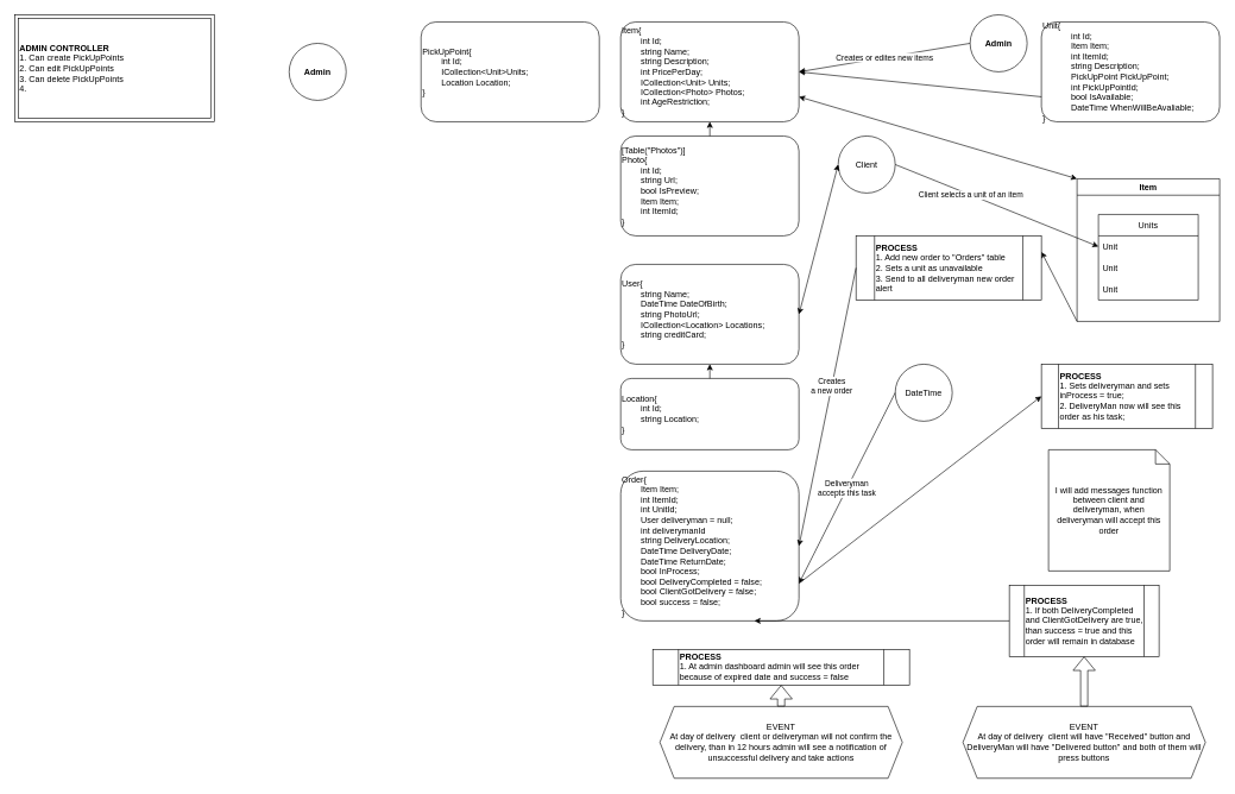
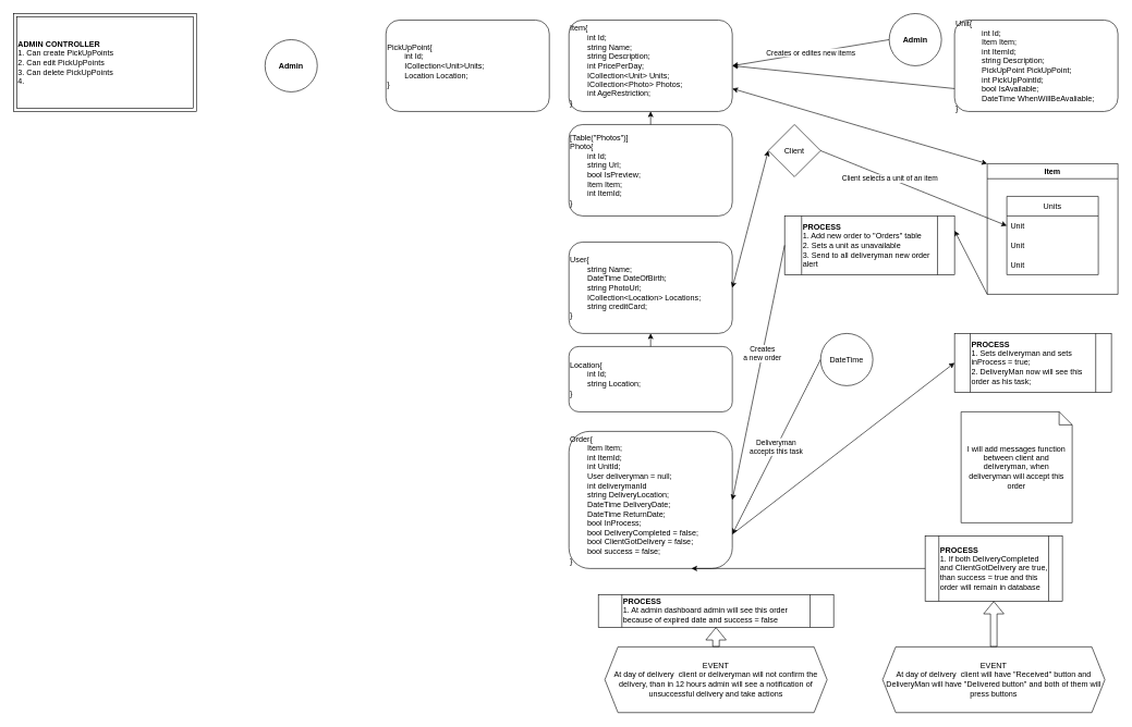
  <mxCell id="0" />
  <mxCell id="1" parent="0" />
  <mxCell id="2" value="Admin" style="ellipse;whiteSpace=wrap;html=1;aspect=fixed;fontStyle=1" parent="1" vertex="1"><mxGeometry x="1360" width="80" height="80" as="geometry" y="20" /></mxCell>
- <mxCell id="3" value="Client" style="ellipse;whiteSpace=wrap;html=1;aspect=fixed;" parent="1" vertex="1"><mxGeometry x="1175" y="190" width="80" height="80" as="geometry" /></mxCell>
+ <mxCell id="3" value="Client" style="rhombus;whiteSpace=wrap;html=1;aspect=fixed;" parent="1" vertex="1"><mxGeometry x="1175" y="190" width="80" height="80" as="geometry" /></mxCell>
  <mxCell id="4" value="DateTime" style="ellipse;whiteSpace=wrap;html=1;aspect=fixed;" parent="1" vertex="1"><mxGeometry x="1255" y="510" width="80" height="80" as="geometry" /></mxCell>
  <mxCell id="5" value="Item" style="swimlane;" parent="1" vertex="1"><mxGeometry x="1510" y="250" width="200" height="200" as="geometry" /></mxCell>
  <mxCell id="6" value="Units" style="swimlane;fontStyle=0;childLayout=stackLayout;horizontal=1;startSize=30;horizontalStack=0;resizeParent=1;resizeParentMax=0;resizeLast=0;collapsible=1;marginBottom=0;" parent="5" vertex="1"><mxGeometry x="30" y="50" width="140" height="120" as="geometry" /></mxCell>
  <mxCell id="7" value="Unit" style="text;strokeColor=none;fillColor=none;align=left;verticalAlign=middle;spacingLeft=4;spacingRight=4;overflow=hidden;points=[[0,0.5],[1,0.5]];portConstraint=eastwest;rotatable=0;" parent="6" vertex="1"><mxGeometry y="30" width="140" height="30" as="geometry" /></mxCell>
  <mxCell id="8" value="Unit" style="text;strokeColor=none;fillColor=none;align=left;verticalAlign=middle;spacingLeft=4;spacingRight=4;overflow=hidden;points=[[0,0.5],[1,0.5]];portConstraint=eastwest;rotatable=0;" parent="6" vertex="1"><mxGeometry y="60" width="140" height="30" as="geometry" /></mxCell>
  <mxCell id="9" value="Unit" style="text;strokeColor=none;fillColor=none;align=left;verticalAlign=middle;spacingLeft=4;spacingRight=4;overflow=hidden;points=[[0,0.5],[1,0.5]];portConstraint=eastwest;rotatable=0;" parent="6" vertex="1"><mxGeometry y="90" width="140" height="30" as="geometry" /></mxCell>
  <mxCell id="10" value="Item{&lt;br&gt;&lt;span style=&quot;white-space: pre&quot;&gt;&#09;&lt;/span&gt;int Id;&lt;br&gt;&lt;span style=&quot;white-space: pre&quot;&gt;&#09;&lt;/span&gt;string Name;&lt;br&gt;&lt;span style=&quot;white-space: pre&quot;&gt;&#09;&lt;/span&gt;string Description;&lt;br&gt;&lt;span style=&quot;white-space: pre&quot;&gt;&#09;&lt;/span&gt;int PricePerDay;&lt;br&gt;&lt;div&gt;&lt;span style=&quot;white-space: pre&quot;&gt;&#09;&lt;/span&gt;ICollection&amp;lt;Unit&amp;gt; Units;&lt;br&gt;&lt;/div&gt;&lt;div&gt;&lt;span style=&quot;white-space: pre&quot;&gt;&#09;&lt;/span&gt;ICollection&amp;lt;Photo&amp;gt; Photos;&lt;br&gt;&lt;/div&gt;&lt;div&gt;&lt;span style=&quot;white-space: pre&quot;&gt;&#09;&lt;/span&gt;int AgeRestriction;&lt;br&gt;&lt;/div&gt;&lt;div&gt;}&lt;/div&gt;" style="rounded=1;whiteSpace=wrap;html=1;align=left;" parent="1" vertex="1"><mxGeometry y="30" width="250" height="140" as="geometry" x="870" /></mxCell>
  <mxCell id="11" value="Unit{&lt;br&gt;&lt;blockquote style=&quot;margin: 0 0 0 40px ; border: none ; padding: 0px&quot;&gt;&lt;span&gt;int Id;&lt;/span&gt;&lt;span&gt;&lt;br&gt;&lt;/span&gt;&lt;span&gt;Item Item;&lt;/span&gt;&lt;/blockquote&gt;&lt;blockquote style=&quot;margin: 0 0 0 40px ; border: none ; padding: 0px&quot;&gt;int ItemId;&lt;/blockquote&gt;&lt;blockquote style=&quot;margin: 0 0 0 40px ; border: none ; padding: 0px&quot;&gt;&lt;span&gt;string Description;&lt;/span&gt;&lt;/blockquote&gt;&lt;blockquote style=&quot;margin: 0 0 0 40px ; border: none ; padding: 0px&quot;&gt;&lt;span&gt;PickUpPoint PickUpPoint;&lt;/span&gt;&lt;/blockquote&gt;&lt;blockquote style=&quot;margin: 0 0 0 40px ; border: none ; padding: 0px&quot;&gt;&lt;span&gt;int PickUpPointId;&amp;nbsp;&lt;br&gt;&lt;/span&gt;&lt;span&gt;bool IsAvailable;&lt;br&gt;&lt;/span&gt;DateTime WhenWillBeAvaliable;&lt;/blockquote&gt;&lt;div&gt;}&lt;/div&gt;" style="rounded=1;whiteSpace=wrap;html=1;align=left;" parent="1" vertex="1"><mxGeometry x="1460" y="30" width="250" height="140" as="geometry" /></mxCell>
  <mxCell id="12" value="User{&lt;br&gt;&lt;span style=&quot;white-space: pre&quot;&gt;&#09;&lt;/span&gt;string Name;&lt;br&gt;&lt;span style=&quot;white-space: pre&quot;&gt;&#09;&lt;/span&gt;DateTime DateOfBirth;&lt;br&gt;&lt;span style=&quot;white-space: pre&quot;&gt;&lt;span style=&quot;white-space: pre&quot;&gt;&#09;&lt;/span&gt;string PhotoUrl;&lt;br&gt;&lt;span style=&quot;white-space: pre&quot;&gt;&#09;&lt;/span&gt;ICollection&amp;lt;Location&amp;gt; Locations;&#09;&lt;br&gt;&lt;/span&gt;&lt;span style=&quot;white-space: pre&quot;&gt;&#09;&lt;/span&gt;string creditCard;&amp;nbsp;&lt;br&gt;}" style="rounded=1;whiteSpace=wrap;html=1;align=left;" parent="1" vertex="1"><mxGeometry y="370" width="250" height="140" as="geometry" x="870" /></mxCell>
  <mxCell id="13" value="[Table(&quot;Photos&quot;)]&lt;br&gt;Photo{&lt;br&gt;&lt;span style=&quot;white-space: pre&quot;&gt;&#09;&lt;/span&gt;int Id;&lt;br&gt;&lt;span style=&quot;white-space: pre&quot;&gt;&#09;&lt;/span&gt;string Url;&lt;span style=&quot;white-space: pre&quot;&gt;&lt;br&gt;&lt;/span&gt;&lt;span style=&quot;white-space: pre&quot;&gt;&#09;&lt;/span&gt;bool IsPreview;&lt;br&gt;&lt;span style=&quot;white-space: pre&quot;&gt;&#09;&lt;/span&gt;Item Item;&lt;br&gt;&lt;span style=&quot;white-space: pre&quot;&gt;&#09;&lt;/span&gt;int ItemId;&lt;br&gt;&lt;div&gt;}&lt;/div&gt;" style="rounded=1;whiteSpace=wrap;html=1;align=left;" parent="1" vertex="1"><mxGeometry y="190" width="250" height="140" as="geometry" x="870" /></mxCell>
  <mxCell id="14" value="" style="endArrow=classic;html=1;rounded=0;exitX=0.5;exitY=0;exitDx=0;exitDy=0;entryX=0.5;entryY=1;entryDx=0;entryDy=0;" parent="1" source="13" target="10" edge="1"><mxGeometry width="50" height="50" relative="1" as="geometry"><mxPoint x="1270" y="200" as="sourcePoint" /><mxPoint x="1320" y="150" as="targetPoint" /></mxGeometry></mxCell>
  <mxCell id="15" value="" style="endArrow=classic;html=1;rounded=0;entryX=1;entryY=0.5;entryDx=0;entryDy=0;exitX=0;exitY=0.75;exitDx=0;exitDy=0;" parent="1" source="11" target="10" edge="1"><mxGeometry width="50" height="50" relative="1" as="geometry"><mxPoint x="1270" y="200" as="sourcePoint" /><mxPoint x="1320" y="150" as="targetPoint" /></mxGeometry></mxCell>
  <mxCell id="16" value="" style="endArrow=classic;html=1;rounded=0;exitX=1;exitY=0.5;exitDx=0;exitDy=0;entryX=0;entryY=0.5;entryDx=0;entryDy=0;" parent="1" source="3" target="7" edge="1"><mxGeometry width="50" height="50" relative="1" as="geometry"><mxPoint x="1270" y="420" as="sourcePoint" /><mxPoint x="1320" y="370" as="targetPoint" /></mxGeometry></mxCell>
  <mxCell id="17" value="Client selects a unit of an item" style="edgeLabel;html=1;align=center;verticalAlign=middle;resizable=0;points=[];" parent="16" vertex="1" connectable="0"><mxGeometry x="-0.261" relative="1" as="geometry"><mxPoint as="offset" /></mxGeometry></mxCell>
  <mxCell id="18" value="" style="endArrow=classic;startArrow=classic;html=1;rounded=0;exitX=1;exitY=0.5;exitDx=0;exitDy=0;entryX=0;entryY=0.5;entryDx=0;entryDy=0;" parent="1" source="12" target="3" edge="1"><mxGeometry width="50" height="50" relative="1" as="geometry"><mxPoint x="1270" y="320" as="sourcePoint" /><mxPoint x="1320" y="270" as="targetPoint" /></mxGeometry></mxCell>
  <mxCell id="19" value="Order{&lt;br&gt;&lt;span style=&quot;white-space: pre&quot;&gt;&#09;&lt;/span&gt;Item Item;&lt;br&gt;&lt;span style=&quot;white-space: pre&quot;&gt;&#09;&lt;/span&gt;int ItemId;&lt;br&gt;&lt;span style=&quot;white-space: pre&quot;&gt;&#09;&lt;/span&gt;int UnitId;&lt;br&gt;&lt;span style=&quot;white-space: pre&quot;&gt;&lt;span style=&quot;white-space: pre&quot;&gt;&#09;&lt;/span&gt;User deliveryman = null;&lt;br&gt;&lt;span style=&quot;white-space: pre&quot;&gt;&#09;&lt;/span&gt;int deliverymanId&lt;br&gt;&lt;span style=&quot;white-space: pre&quot;&gt;&#09;&lt;/span&gt;string DeliveryLocation;&lt;br&gt;&lt;span style=&quot;white-space: pre&quot;&gt;&#09;&lt;/span&gt;DateTime DeliveryDate;&lt;br&gt;&lt;span style=&quot;white-space: pre&quot;&gt;&#09;&lt;/span&gt;DateTime ReturnDate;&#09;&lt;br&gt;&lt;/span&gt;&lt;span style=&quot;white-space: pre&quot;&gt;&#09;&lt;/span&gt;bool InProcess;&lt;br&gt;&lt;span style=&quot;white-space: pre&quot;&gt;&#09;&lt;/span&gt;bool DeliveryCompleted = false;&lt;br&gt;&lt;span style=&quot;white-space: pre&quot;&gt;&#09;&lt;/span&gt;bool ClientGotDelivery = false;&lt;br&gt;&lt;span style=&quot;white-space: pre&quot;&gt;&#09;&lt;/span&gt;bool success = false;&lt;br&gt;}" style="rounded=1;whiteSpace=wrap;html=1;align=left;" parent="1" vertex="1"><mxGeometry y="660" width="250" height="210" as="geometry" x="870" /></mxCell>
  <mxCell id="20" value="" style="endArrow=classic;html=1;rounded=0;exitX=0;exitY=1;exitDx=0;exitDy=0;entryX=1;entryY=0.25;entryDx=0;entryDy=0;" parent="1" source="5" target="22" edge="1"><mxGeometry width="50" height="50" relative="1" as="geometry"><mxPoint x="1210" y="510" as="sourcePoint" /><mxPoint x="1460" y="530" as="targetPoint" /></mxGeometry></mxCell>
  <mxCell id="21" style="edgeStyle=orthogonalEdgeStyle;rounded=0;orthogonalLoop=1;jettySize=auto;html=1;exitX=0;exitY=0;exitDx=0;exitDy=0;exitPerimeter=0;" parent="1" edge="1"><mxGeometry relative="1" as="geometry"><mxPoint x="1560" y="530" as="sourcePoint" /><mxPoint x="1560" y="530" as="targetPoint" /></mxGeometry></mxCell>
  <mxCell id="22" value="&lt;b&gt;PROCESS&lt;/b&gt;&lt;br&gt;1. Add new order to &quot;Orders&quot; table&lt;br&gt;2. Sets a unit as unavailable&amp;nbsp;&lt;br&gt;3. Send to all deliveryman new order alert" style="shape=process;whiteSpace=wrap;html=1;backgroundOutline=1;align=left;" parent="1" vertex="1"><mxGeometry x="1200" y="330" width="260" height="90" as="geometry" /></mxCell>
  <mxCell id="23" value="Creates or edites new items" style="endArrow=classic;html=1;rounded=0;exitX=0;exitY=0.5;exitDx=0;exitDy=0;entryX=1;entryY=0.5;entryDx=0;entryDy=0;" parent="1" source="2" target="10" edge="1"><mxGeometry width="50" height="50" relative="1" as="geometry"><mxPoint x="1200" y="160" as="sourcePoint" /><mxPoint x="1250" y="110" as="targetPoint" /></mxGeometry></mxCell>
  <mxCell id="24" value="" style="endArrow=classic;startArrow=classic;html=1;rounded=0;exitX=1;exitY=0.75;exitDx=0;exitDy=0;entryX=0;entryY=0;entryDx=0;entryDy=0;" parent="1" source="10" target="5" edge="1"><mxGeometry width="50" height="50" relative="1" as="geometry"><mxPoint x="1200" y="260" as="sourcePoint" /><mxPoint x="1250" y="210" as="targetPoint" /></mxGeometry></mxCell>
  <mxCell id="25" value="" style="endArrow=classic;html=1;rounded=0;exitX=0;exitY=0.5;exitDx=0;exitDy=0;entryX=1;entryY=0.5;entryDx=0;entryDy=0;" parent="1" source="22" target="19" edge="1"><mxGeometry width="50" height="50" relative="1" as="geometry"><mxPoint x="1200" y="640" as="sourcePoint" /><mxPoint x="1250" y="590" as="targetPoint" /></mxGeometry></mxCell>
  <mxCell id="26" value="Creates&lt;br&gt;a new order" style="edgeLabel;html=1;align=center;verticalAlign=middle;resizable=0;points=[];" parent="25" vertex="1" connectable="0"><mxGeometry x="-0.149" y="-1" relative="1" as="geometry"><mxPoint as="offset" /></mxGeometry></mxCell>
  <mxCell id="27" value="Deliveryman &lt;br&gt;accepts this task" style="endArrow=classic;html=1;rounded=0;exitX=0;exitY=0.5;exitDx=0;exitDy=0;entryX=1;entryY=0.75;entryDx=0;entryDy=0;" parent="1" source="4" target="19" edge="1"><mxGeometry width="50" height="50" relative="1" as="geometry"><mxPoint x="1200" y="640" as="sourcePoint" /><mxPoint x="1250" y="590" as="targetPoint" /></mxGeometry></mxCell>
  <mxCell id="28" value="&lt;b&gt;PROCESS&lt;/b&gt;&lt;br&gt;1. Sets deliveryman and sets inProcess = true;&lt;br&gt;2. DeliveryMan now will see this order as his task;" style="shape=process;whiteSpace=wrap;html=1;backgroundOutline=1;align=left;" parent="1" vertex="1"><mxGeometry x="1460" y="510" width="240" height="90" as="geometry" /></mxCell>
  <mxCell id="29" value="" style="endArrow=classic;html=1;rounded=0;exitX=1;exitY=0.75;exitDx=0;exitDy=0;entryX=0;entryY=0.5;entryDx=0;entryDy=0;" parent="1" source="19" target="28" edge="1"><mxGeometry width="50" height="50" relative="1" as="geometry"><mxPoint x="1315" y="720" as="sourcePoint" /><mxPoint x="1365" y="670" as="targetPoint" /></mxGeometry></mxCell>
  <mxCell id="30" value="Location{&lt;br&gt;&lt;span style=&quot;white-space: pre&quot;&gt;&#09;&lt;/span&gt;int Id;&lt;br&gt;&lt;span style=&quot;white-space: pre&quot;&gt;&#09;&lt;/span&gt;string Location;&lt;br&gt;}" style="rounded=1;whiteSpace=wrap;html=1;align=left;" parent="1" vertex="1"><mxGeometry y="530" width="250" height="100" as="geometry" x="870" /></mxCell>
  <mxCell id="31" value="" style="endArrow=classic;html=1;rounded=0;entryX=0.5;entryY=1;entryDx=0;entryDy=0;" parent="1" source="30" target="12" edge="1"><mxGeometry width="50" height="50" relative="1" as="geometry"><mxPoint x="1200" y="640" as="sourcePoint" /><mxPoint x="1250" y="590" as="targetPoint" /></mxGeometry></mxCell>
  <mxCell id="32" value="EVENT&lt;br&gt;At day of delivery&amp;nbsp; client will have &quot;Received&quot; button and DeliveryMan will have &quot;Delivered button&quot; and both of them will press buttons" style="shape=hexagon;perimeter=hexagonPerimeter2;whiteSpace=wrap;html=1;fixedSize=1;" parent="1" vertex="1"><mxGeometry x="1350" y="990" width="340" height="100.71" as="geometry" /></mxCell>
  <mxCell id="33" value="PROCESS&lt;br&gt;&lt;span style=&quot;font-weight: normal&quot;&gt;1. If both DeliveryCompleted and ClientGotDelivery are true, than success = true and this order will remain in database&lt;/span&gt;" style="shape=process;whiteSpace=wrap;html=1;backgroundOutline=1;align=left;fontStyle=1" parent="1" vertex="1"><mxGeometry x="1415" y="820" width="210" height="100" as="geometry" /></mxCell>
  <mxCell id="34" value="" style="shape=flexArrow;endArrow=classic;html=1;rounded=0;exitX=0.5;exitY=0;exitDx=0;exitDy=0;entryX=0.5;entryY=1;entryDx=0;entryDy=0;" parent="1" source="32" target="33" edge="1"><mxGeometry width="50" height="50" relative="1" as="geometry"><mxPoint x="1260" y="870" as="sourcePoint" /><mxPoint x="1310" y="820" as="targetPoint" /></mxGeometry></mxCell>
  <mxCell id="35" value="EVENT&lt;br&gt;At day of delivery&amp;nbsp; client or deliveryman will not confirm the delivery, than in 12 hours admin will see a notification of unsuccessful delivery and take actions" style="shape=hexagon;perimeter=hexagonPerimeter2;whiteSpace=wrap;html=1;fixedSize=1;" parent="1" vertex="1"><mxGeometry x="925" y="990" width="340" height="100.71" as="geometry" /></mxCell>
  <mxCell id="36" value="" style="endArrow=classic;html=1;rounded=0;exitX=0;exitY=0.5;exitDx=0;exitDy=0;entryX=0.75;entryY=1;entryDx=0;entryDy=0;" parent="1" source="33" target="19" edge="1"><mxGeometry width="50" height="50" relative="1" as="geometry"><mxPoint x="1260" y="850" as="sourcePoint" /><mxPoint x="1310" y="800" as="targetPoint" /></mxGeometry></mxCell>
  <mxCell id="37" value="PROCESS&lt;br&gt;&lt;span style=&quot;font-weight: normal&quot;&gt;1. At admin dashboard admin will see this order because of expired date and success = false&lt;br&gt;&lt;/span&gt;" style="shape=process;whiteSpace=wrap;html=1;backgroundOutline=1;align=left;fontStyle=1" parent="1" vertex="1"><mxGeometry x="915" y="910" width="360" height="50" as="geometry" /></mxCell>
  <mxCell id="38" value="" style="shape=flexArrow;endArrow=classic;html=1;rounded=0;exitX=0.5;exitY=0;exitDx=0;exitDy=0;entryX=0.5;entryY=1;entryDx=0;entryDy=0;" parent="1" source="35" target="37" edge="1"><mxGeometry width="50" height="50" relative="1" as="geometry"><mxPoint x="1260" y="940" as="sourcePoint" /><mxPoint x="1310" y="890" as="targetPoint" /></mxGeometry></mxCell>
  <mxCell id="39" value="I will add messages function between client and deliveryman, when deliveryman will accept this order" style="shape=note;size=20;whiteSpace=wrap;html=1;" parent="1" vertex="1"><mxGeometry x="1470" y="630" width="170" height="170" as="geometry" /></mxCell>
  <mxCell id="40" value="PickUpPoint{&amp;nbsp;&lt;br&gt;&lt;span style=&quot;white-space: pre&quot;&gt;&#09;&lt;/span&gt;int Id;&lt;br&gt;&lt;span style=&quot;white-space: pre&quot;&gt;&#09;&lt;/span&gt;ICollection&amp;lt;Unit&amp;gt;Units;&lt;br&gt;&lt;span style=&quot;white-space: pre&quot;&gt;&lt;span style=&quot;white-space: pre&quot;&gt;&#09;&lt;/span&gt;Location Location;&lt;br&gt;&lt;/span&gt;&lt;div&gt;}&lt;/div&gt;" style="rounded=1;whiteSpace=wrap;html=1;align=left;" parent="1" vertex="1"><mxGeometry x="590" y="30" width="250" height="140" as="geometry" /></mxCell>
  <mxCell id="41" value="Admin" style="ellipse;whiteSpace=wrap;html=1;aspect=fixed;fontStyle=1" parent="1" vertex="1"><mxGeometry x="405" y="60" width="80" height="80" as="geometry" /></mxCell>
  <mxCell id="42" value="&lt;span style=&quot;font-weight: 700&quot;&gt;ADMIN CONTROLLER&lt;/span&gt;&lt;br style=&quot;font-weight: 700&quot;&gt;&lt;span&gt;1. Can create PickUpPoints&amp;nbsp;&lt;br&gt;2. Can edit PickUpPoints&amp;nbsp;&lt;br&gt;3. Can delete PickUpPoints&amp;nbsp;&lt;br&gt;4.&amp;nbsp;&lt;br&gt;&lt;/span&gt;" style="shape=ext;margin=3;double=1;whiteSpace=wrap;html=1;align=left;" parent="1" vertex="1"><mxGeometry x="20" width="280" height="150" as="geometry" y="20" /></mxCell>
